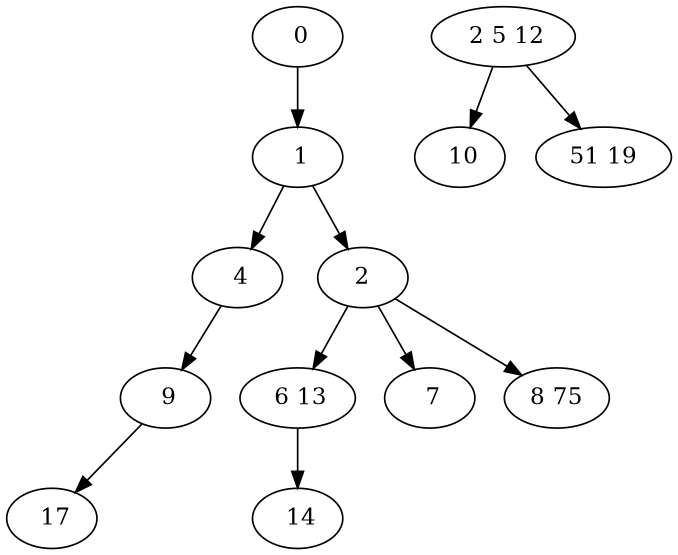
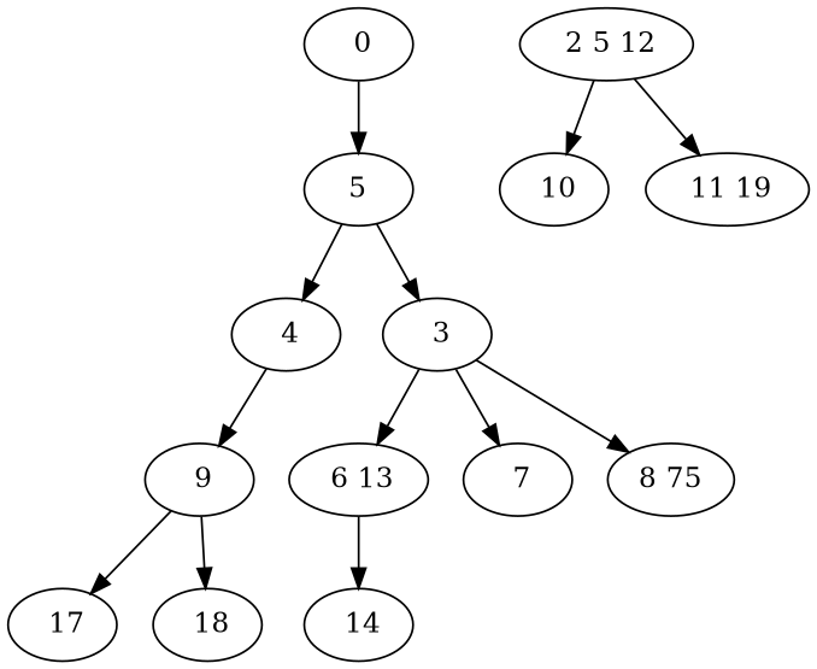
  digraph {
    " 0"
-   " 1"
+   " 1" [label=5]
    " 4"
-   " 3" [label=2]
+   " 3"
    " 2 5 12"
    " 10"
-   " 11 19" [label="51 19"]
+   " 11 19"
    " 9"
    " 6 13"
    " 7"
    n11 [label="8 75"]
    " 17"
+   " 18"
    " 14"
    " 0" -> " 1"
    " 1" -> " 4"
    " 1" -> " 3"
    " 4" -> " 9"
    " 3" -> " 6 13"
    " 3" -> " 7"
    " 3" -> n11
    " 2 5 12" -> " 10"
    " 2 5 12" -> " 11 19"
    " 9" -> " 17"
+   " 9" -> " 18"
    " 6 13" -> " 14"
  }
